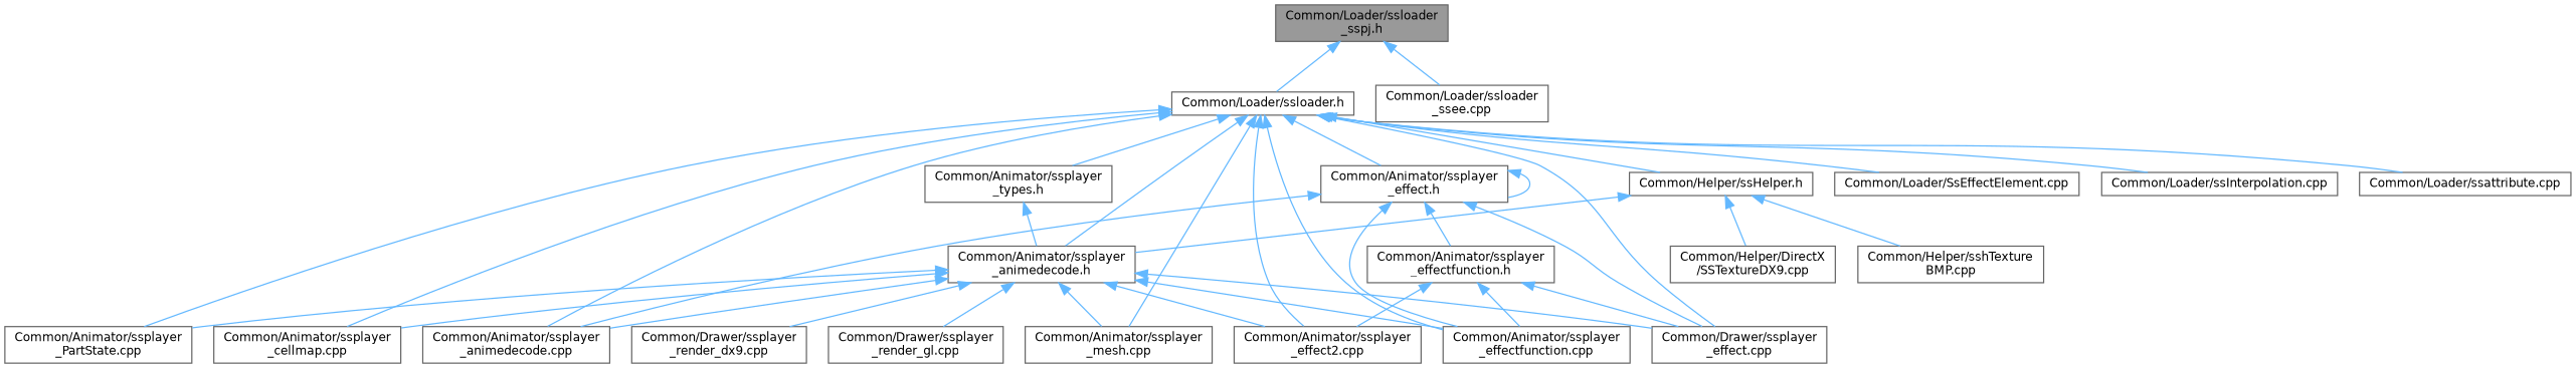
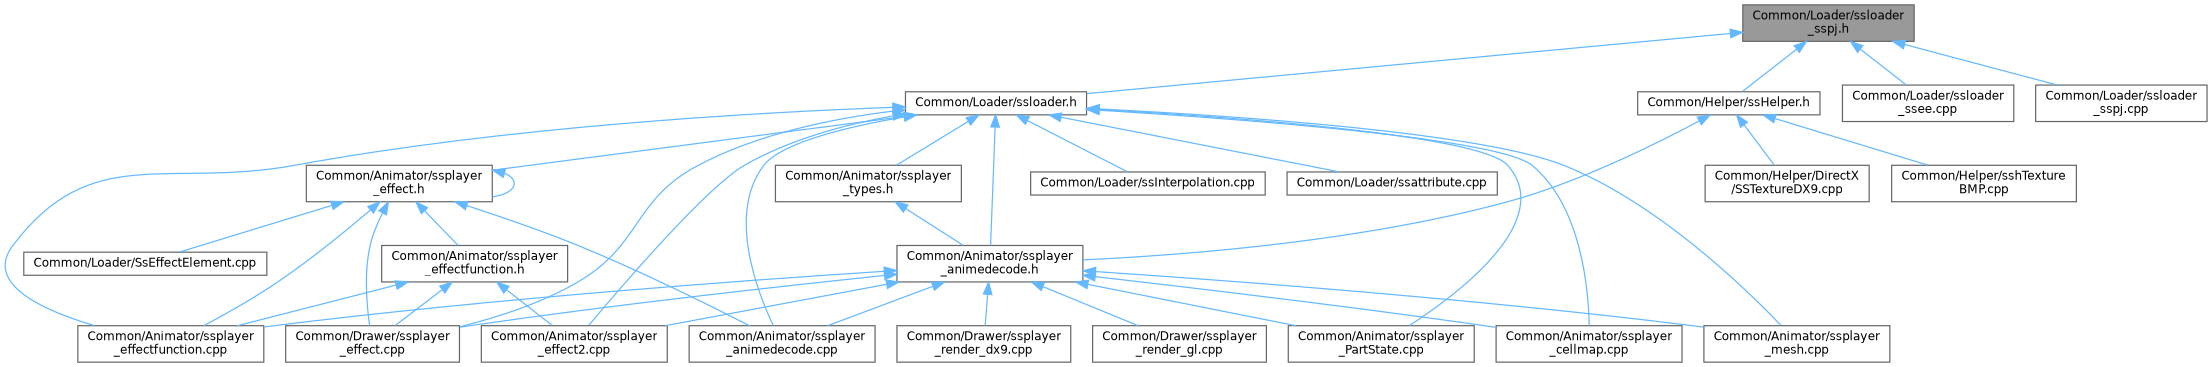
  digraph {
    node [color=grey40 fillcolor=white fontname=Helvetica fontsize=10 shape=box style=filled]
    edge [color=steelblue1 dir=back fontname=Helvetica fontsize=10 labelfontname=Helvetica labelfontsize=10 style=solid]
    n1 [color=gray40 fillcolor=grey60 fontcolor=black height=0.2 label="Common/Loader/ssloader\l_sspj.h" width=0.4]
    n2 [height=0.2 label="Common/Loader/ssloader.h" width=0.4]
    n3 [height=0.2 label="Common/Loader/ssloader\l_ssee.cpp" width=0.4]
+   n4 [height=0.2 label="Common/Loader/ssloader\l_sspj.cpp" width=0.4]
    n5 [height=0.2 label="Common/Animator/ssplayer\l_PartState.cpp" width=0.4]
    n6 [height=0.2 label="Common/Animator/ssplayer\l_animedecode.cpp" width=0.4]
    n7 [height=0.2 label="Common/Animator/ssplayer\l_animedecode.h" width=0.4]
    n8 [height=0.2 label="Common/Animator/ssplayer\l_cellmap.cpp" width=0.4]
    n9 [height=0.2 label="Common/Drawer/ssplayer\l_effect.cpp" width=0.4]
    n10 [height=0.2 label="Common/Animator/ssplayer\l_effect2.cpp" width=0.4]
    n11 [height=0.2 label="Common/Animator/ssplayer\l_effectfunction.cpp" width=0.4]
    n12 [height=0.2 label="Common/Animator/ssplayer\l_mesh.cpp" width=0.4]
    n13 [height=0.2 label="Common/Animator/ssplayer\l_effect.h" width=0.4]
    n14 [height=0.2 label="Common/Animator/ssplayer\l_types.h" width=0.4]
    n15 [height=0.2 label="Common/Helper/ssHelper.h" width=0.4]
    n16 [height=0.2 label="Common/Loader/SsEffectElement.cpp" width=0.4]
    n17 [height=0.2 label="Common/Loader/ssInterpolation.cpp" width=0.4]
    n18 [height=0.2 label="Common/Loader/ssattribute.cpp" width=0.4]
    n19 [height=0.2 label="Common/Drawer/ssplayer\l_render_dx9.cpp" width=0.4]
    n20 [height=0.2 label="Common/Drawer/ssplayer\l_render_gl.cpp" width=0.4]
    n21 [height=0.2 label="Common/Animator/ssplayer\l_effectfunction.h" width=0.4]
    n22 [height=0.2 label="Common/Helper/DirectX\l/SSTextureDX9.cpp" width=0.4]
    n23 [height=0.2 label="Common/Helper/sshTexture\lBMP.cpp" width=0.4]
    n1 -> n2
    n1 -> n3
+   n1 -> n4
    n2 -> n5
    n2 -> n6
    n2 -> n7
    n2 -> n8
    n2 -> n9
    n2 -> n10
    n2 -> n11
    n2 -> n12
    n2 -> n13
    n2 -> n14
-   n2 -> n15
-   n2 -> n16
+   n1 -> n15
+   n13 -> n16
    n2 -> n17
    n2 -> n18
    n7 -> n5
    n7 -> n6
    n7 -> n8
    n7 -> n9
    n7 -> n10
    n7 -> n11
    n7 -> n12
    n7 -> n19
    n7 -> n20
    n13 -> n6
    n13 -> n9
    n13 -> n11
    n13 -> n13
    n13 -> n21
    n14 -> n7
    n15 -> n7
    n15 -> n22
    n15 -> n23
    n21 -> n9
    n21 -> n10
    n21 -> n11
  }
